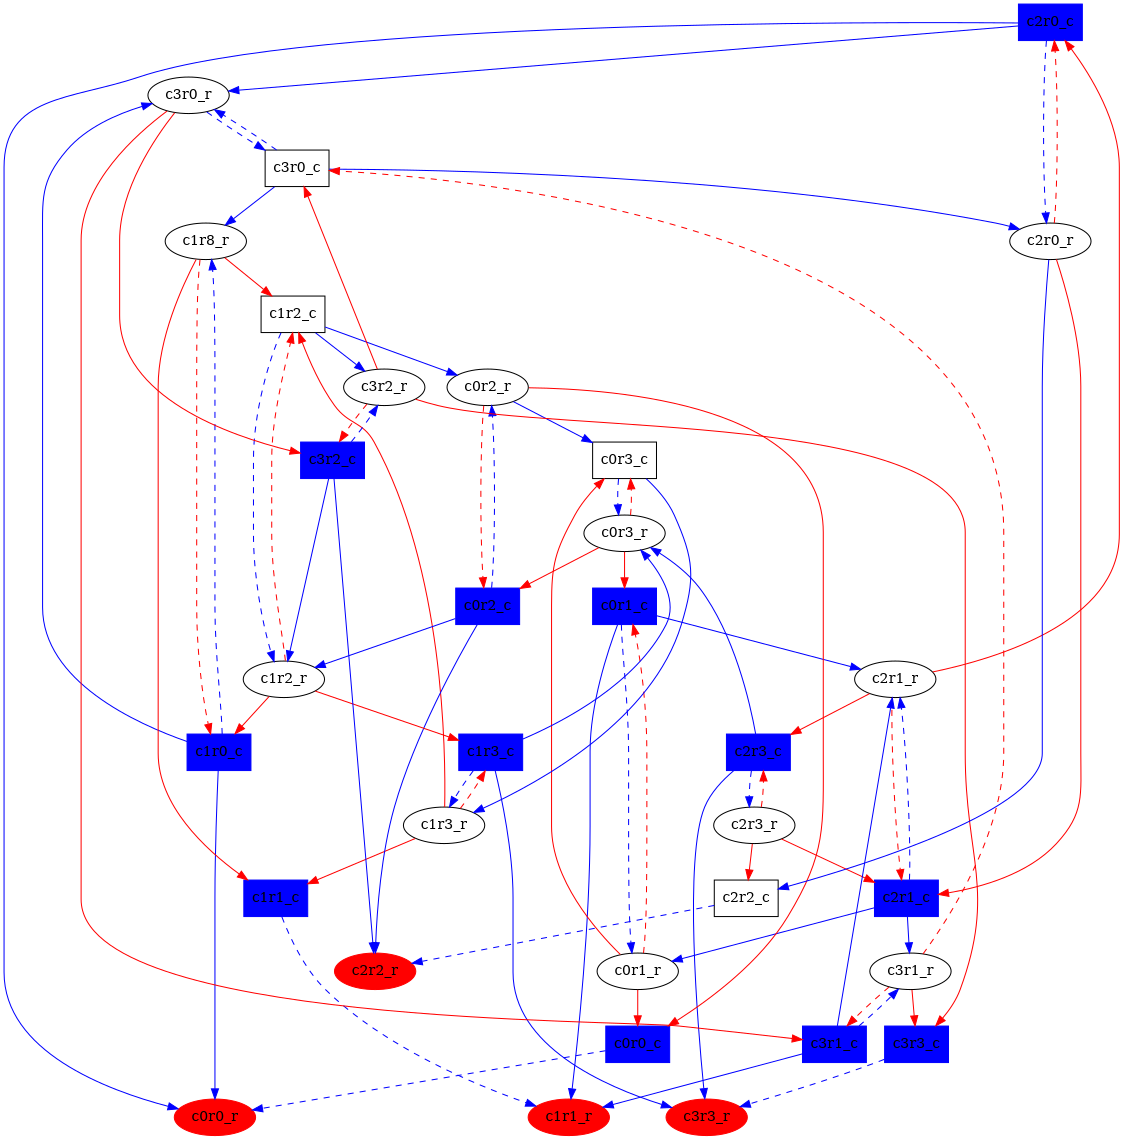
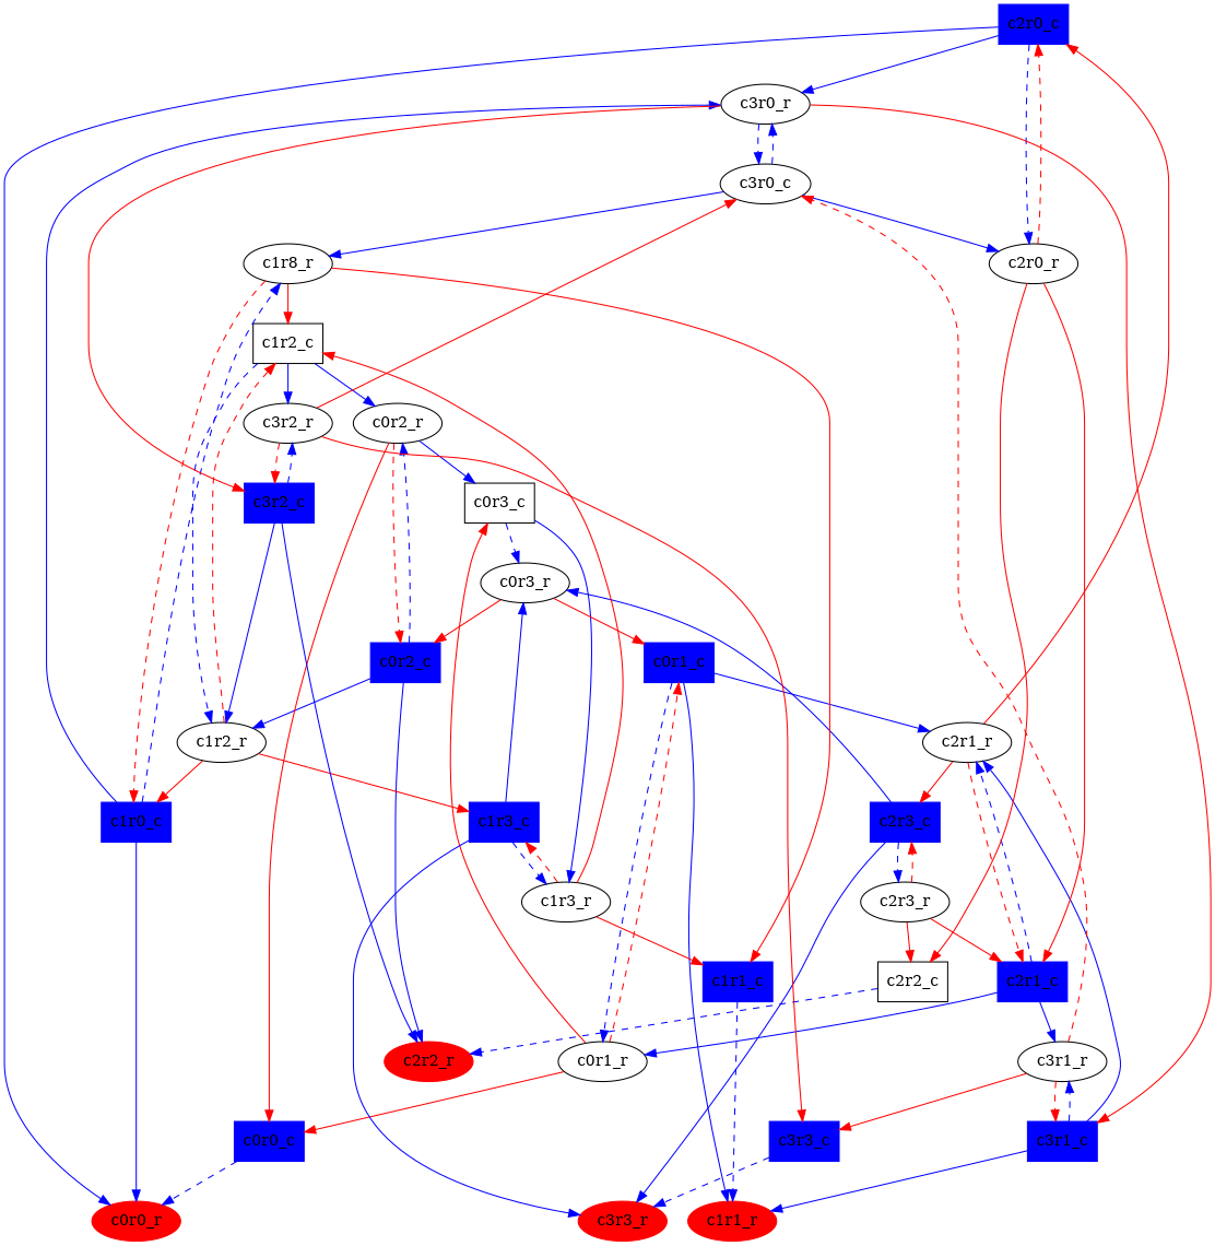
  digraph {
    edge [color=blue]
    c0r0_c [color=blue shape=box style=filled]
    c0r0_r [color=red style=filled]
    c0r1_c [color=blue shape=box style=filled]
    c0r1_r
    c1r1_r [color=red style=filled]
    c2r1_r
    c0r3_c [shape=box]
    c2r0_c [color=blue shape=box style=filled]
    c2r1_c [color=blue shape=box style=filled]
    c2r3_c [color=blue shape=box style=filled]
    c0r3_r
    c1r3_r
    c0r2_c [color=blue shape=box style=filled]
    c0r2_r
    c1r2_r
    c2r2_r [color=red style=filled]
    c1r0_c [color=blue shape=box style=filled]
    c1r2_c [shape=box]
    c1r3_c [color=blue shape=box style=filled]
    c1r1_c [color=blue shape=box style=filled]
    c2r3_r
    c2r2_c [shape=box]
    n23 [label=c1r8_r]
    c3r0_r
-   c3r0_c [shape=box]
+   c3r0_c [shape=ellipse]
    c3r1_c [color=blue shape=box style=filled]
    c3r2_c [color=blue shape=box style=filled]
    c3r2_r
    c3r3_c [color=blue shape=box style=filled]
    c3r3_r [color=red style=filled]
    c2r0_r
    c3r1_r
    c0r0_c -> c0r0_r [style=dashed]
    c0r1_c -> c0r1_r [style=dashed]
    c0r1_c -> c1r1_r
    c0r1_c -> c2r1_r
    c0r1_r -> c0r0_c [color=red]
    c0r1_r -> c0r1_c [color=red style=dashed]
    c0r1_r -> c0r3_c [color=red]
    c2r1_r -> c2r0_c [color=red]
    c2r1_r -> c2r1_c [color=red style=dashed]
    c2r1_r -> c2r3_c [color=red]
    c0r3_c -> c0r3_r [style=dashed]
    c0r3_c -> c1r3_r
    c2r0_c -> c0r0_r
    c2r0_c -> c3r0_r
    c2r0_c -> c2r0_r [style=dashed]
    c2r1_c -> c0r1_r
    c2r1_c -> c2r1_r [style=dashed]
    c2r1_c -> c3r1_r
    c2r3_c -> c0r3_r
    c2r3_c -> c2r3_r [style=dashed]
    c2r3_c -> c3r3_r
    c0r3_r -> c0r1_c [color=red]
-   c0r3_r -> c0r3_c [color=red style=dashed]
    c0r3_r -> c0r2_c [color=red]
    c1r3_r -> c1r2_c [color=red]
    c1r3_r -> c1r3_c [color=red style=dashed]
    c1r3_r -> c1r1_c [color=red]
    c0r2_c -> c0r2_r [style=dashed]
    c0r2_c -> c1r2_r
    c0r2_c -> c2r2_r
    c0r2_r -> c0r0_c [color=red]
    c0r2_r -> c0r3_c
    c0r2_r -> c0r2_c [color=red style=dashed]
    c1r2_r -> c1r0_c [color=red]
    c1r2_r -> c1r2_c [color=red style=dashed]
    c1r2_r -> c1r3_c [color=red]
    c1r0_c -> c0r0_r
    c1r0_c -> n23 [style=dashed]
    c1r0_c -> c3r0_r
    c1r2_c -> c0r2_r
    c1r2_c -> c1r2_r [style=dashed]
    c1r2_c -> c3r2_r
    c1r3_c -> c0r3_r
    c1r3_c -> c1r3_r [style=dashed]
    c1r3_c -> c3r3_r
    c1r1_c -> c1r1_r [style=dashed]
    c2r3_r -> c2r1_c [color=red]
    c2r3_r -> c2r3_c [color=red style=dashed]
    c2r3_r -> c2r2_c [color=red]
    c2r2_c -> c2r2_r [style=dashed]
    n23 -> c1r0_c [color=red style=dashed]
    n23 -> c1r2_c [color=red]
    n23 -> c1r1_c [color=red]
    c3r0_r -> c3r0_c [style=dashed]
    c3r0_r -> c3r1_c [color=red]
    c3r0_r -> c3r2_c [color=red]
    c3r0_c -> n23
    c3r0_c -> c3r0_r [style=dashed]
    c3r0_c -> c2r0_r
    c3r1_c -> c1r1_r
    c3r1_c -> c2r1_r
    c3r1_c -> c3r1_r [style=dashed]
    c3r2_c -> c1r2_r
    c3r2_c -> c2r2_r
    c3r2_c -> c3r2_r [style=dashed]
    c3r2_r -> c3r0_c [color=red]
    c3r2_r -> c3r2_c [color=red style=dashed]
    c3r2_r -> c3r3_c [color=red]
    c3r3_c -> c3r3_r [style=dashed]
    c2r0_r -> c2r0_c [color=red style=dashed]
    c2r0_r -> c2r1_c [color=red]
-   c2r0_r -> c2r2_c
+   c2r0_r -> c2r2_c [color=red]
    c3r1_r -> c3r0_c [color=red style=dashed]
    c3r1_r -> c3r1_c [color=red style=dashed]
    c3r1_r -> c3r3_c [color=red]
  }
